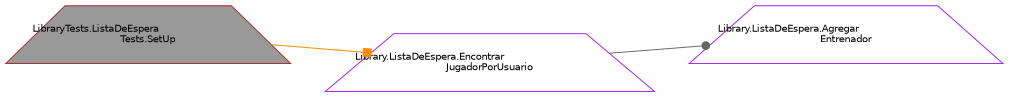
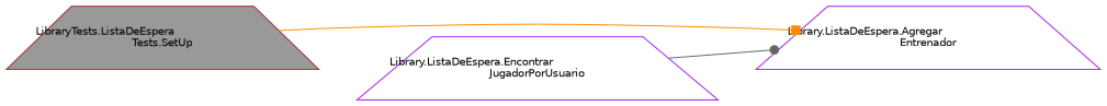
  digraph {
    rankdir=LR
    node [color=purple fillcolor=white fontname=Helvetica fontsize=10 shape=trapezium style=filled]
    edge [fontname=Helvetica fontsize=10 labelfontname=Helvetica labelfontsize=10 style=solid]
    n1 [color=brown fillcolor=grey60 fontcolor=black height=0.2 label="LibraryTests.ListaDeEspera\lTests.SetUp" width=0.4]
    n2 [height=0.2 label="Library.ListaDeEspera.Agregar\lEntrenador" width=0.4]
    n3 [height=0.2 label="Library.ListaDeEspera.Encontrar\lJugadorPorUsuario" width=0.4]
-   n1 -> n3 [arrowhead=box color=darkorange]
+   n1 -> n2 [arrowhead=box color=darkorange]
    n3 -> n2 [arrowhead=dot color=gray40]
  }
